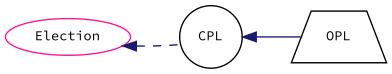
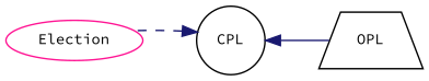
  digraph {
    fontname="Source Code Pro"
    rankdir=LR
    node [color=black fillcolor=white fontname="Source Code Pro" fontsize=10 style=filled]
    edge [color=midnightblue dir=back fontname="Source Code Pro" fontsize=10 labelfontname=Helvetica labelfontsize=10]
    n1 [color=deeppink height=0.2 label=Election shape=ellipse width=0.4]
    n2 [height=0.2 label=CPL shape=circle width=0.4]
    n3 [height=0.2 label=OPL shape=trapezium width=0.4]
-   n1 -> n2 [style=dashed]
+   n2 -> n1 [style=dashed]
    n2 -> n3 [style=solid]
  }
